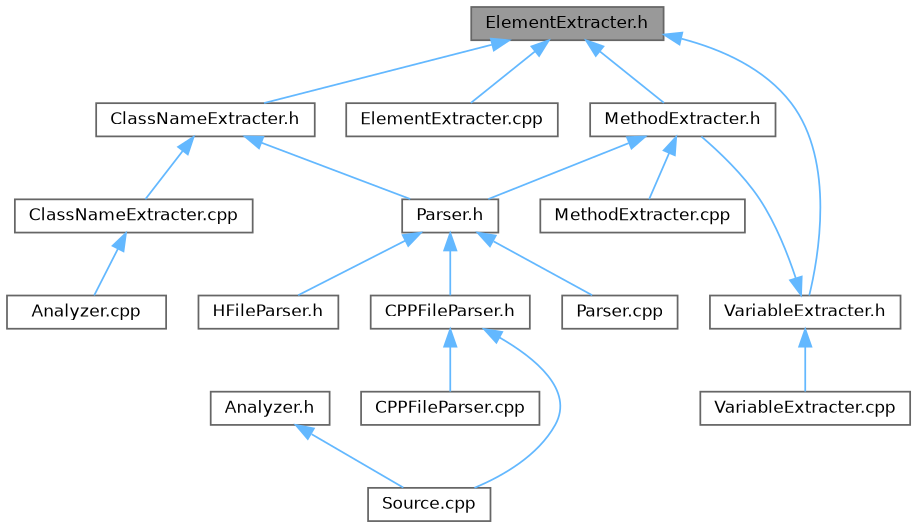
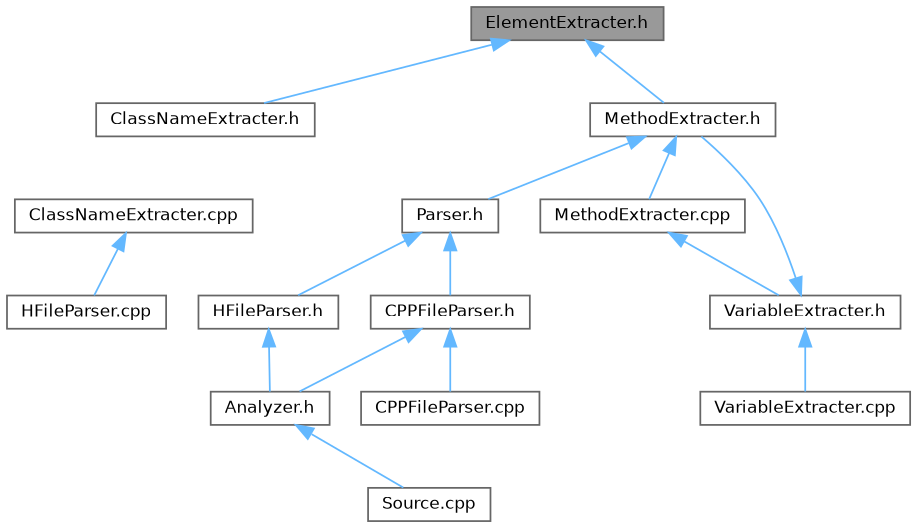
  digraph {
    node [color=grey40 fillcolor=white fontname=Helvetica fontsize=10 shape=box style=filled]
    edge [color=steelblue1 dir=back fontname=Helvetica fontsize=10 labelfontname=Helvetica labelfontsize=10 style=solid]
    n1 [color=gray40 fillcolor=grey60 fontcolor=black height=0.2 label="ElementExtracter.h" width=0.4]
    n2 [height=0.2 label="ClassNameExtracter.h" width=0.4]
-   n3 [height=0.2 label="ElementExtracter.cpp" width=0.4]
    n4 [height=0.2 label="MethodExtracter.h" width=0.4]
    n5 [height=0.2 label="VariableExtracter.h" width=0.4]
    n6 [height=0.2 label="ClassNameExtracter.cpp" width=0.4]
    n7 [height=0.2 label="Parser.h" width=0.4]
    n8 [height=0.2 label="MethodExtracter.cpp" width=0.4]
    n9 [height=0.2 label="VariableExtracter.cpp" width=0.4]
-   n10 [height=0.2 label="Analyzer.cpp" width=0.4]
+   n10 [height=0.2 label="HFileParser.cpp" width=0.4]
    n11 [height=0.2 label="CPPFileParser.h" width=0.4]
    n12 [height=0.2 label="HFileParser.h" width=0.4]
-   n13 [height=0.2 label="Parser.cpp" width=0.4]
    n14 [height=0.2 label="Analyzer.h" width=0.4]
    n15 [height=0.2 label="CPPFileParser.cpp" width=0.4]
    n16 [height=0.2 label="Source.cpp" width=0.4]
    n1 -> n2
-   n1 -> n3
    n1 -> n4
-   n1 -> n5
-   n2 -> n6
-   n2 -> n7
+   n8 -> n5
    n4 -> n7
    n4 -> n8
    n5 -> n4
    n5 -> n9
    n6 -> n10
    n7 -> n11
    n7 -> n12
-   n7 -> n13
-   n11 -> n16
+   n11 -> n14
    n11 -> n15
+   n12 -> n14
    n14 -> n16
  }
